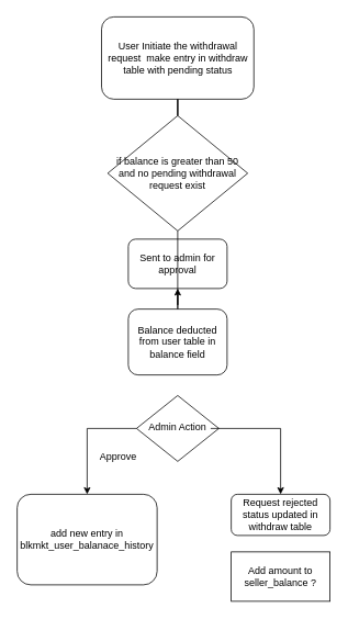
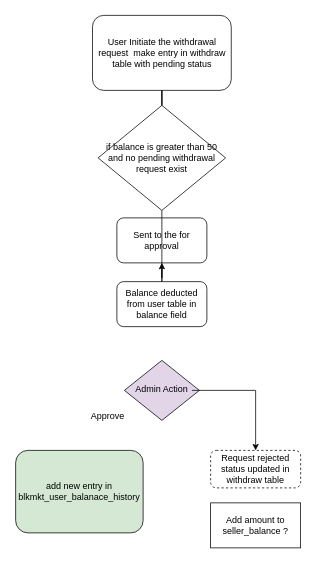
  <mxCell id="0" />
  <mxCell id="1" parent="0" />
- <mxCell id="2" value="&lt;div&gt;Admin Action&lt;/div&gt;" style="rhombus;whiteSpace=wrap;html=1;shadow=0;fontFamily=Helvetica;fontSize=12;align=center;strokeWidth=1;spacing=6;spacingTop=-4;" parent="1" vertex="1"><mxGeometry x="165" y="480" width="100" height="80" as="geometry" /></mxCell>
+ <mxCell id="2" value="&lt;div&gt;Admin Action&lt;/div&gt;" style="rhombus;whiteSpace=wrap;html=1;shadow=0;fontFamily=Helvetica;fontSize=12;align=center;strokeWidth=1;spacing=6;spacingTop=-4;fillColor=#e1d5e7;" parent="1" vertex="1"><mxGeometry x="165" y="480" width="100" height="80" as="geometry" /></mxCell>
  <mxCell id="3" value="" style="edgeStyle=orthogonalEdgeStyle;rounded=0;orthogonalLoop=1;jettySize=auto;html=1;startArrow=none;" parent="1" source="14" target="13" edge="1"><mxGeometry relative="1" as="geometry"><mxPoint x="270" y="150" as="targetPoint" /></mxGeometry></mxCell>
  <mxCell id="4" value="User Initiate the withdrawal request&amp;nbsp; make entry in withdraw table with pending status" style="whiteSpace=wrap;html=1;rounded=1;shadow=0;strokeWidth=1;glass=0;" parent="1" vertex="1"><mxGeometry x="122.5" y="20" width="185" height="100" as="geometry" /></mxCell>
- <mxCell id="5" value="add new entry in blkmkt_user_balanace_history" style="whiteSpace=wrap;html=1;rounded=1;shadow=0;strokeWidth=1;glass=0;" parent="1" vertex="1"><mxGeometry x="20" y="600" width="170" height="110" as="geometry" /></mxCell>
- <mxCell id="6" value="" style="endArrow=classic;html=1;rounded=0;exitX=0;exitY=0.5;exitDx=0;exitDy=0;" parent="1" source="2" target="5" edge="1"><mxGeometry width="50" height="50" relative="1" as="geometry"><mxPoint x="120" y="580" as="sourcePoint" /><mxPoint x="170" y="530" as="targetPoint" /><Array as="points"><mxPoint x="105" y="520" /></Array></mxGeometry></mxCell>
+ <mxCell id="5" value="add new entry in blkmkt_user_balanace_history" style="whiteSpace=wrap;html=1;rounded=1;shadow=0;strokeWidth=1;glass=0;fillColor=#d5e8d4;" parent="1" vertex="1"><mxGeometry x="20" y="600" width="170" height="110" as="geometry" /></mxCell>
  <mxCell id="7" value="Approve" style="text;html=1;strokeColor=none;fillColor=none;align=center;verticalAlign=middle;whiteSpace=wrap;rounded=0;" parent="1" vertex="1"><mxGeometry x="112.5" y="540" width="60" height="30" as="geometry" /></mxCell>
- <mxCell id="8" value="Request rejected status updated in withdraw table" style="whiteSpace=wrap;html=1;rounded=1;shadow=0;strokeWidth=1;glass=0;" parent="1" vertex="1"><mxGeometry x="280" y="600" width="120" height="50" as="geometry" /></mxCell>
+ <mxCell id="8" value="Request rejected status updated in withdraw table" style="whiteSpace=wrap;html=1;rounded=1;shadow=0;strokeWidth=1;glass=0;dashed=1;" parent="1" vertex="1"><mxGeometry x="280" y="600" width="120" height="50" as="geometry" /></mxCell>
  <mxCell id="9" value="" style="endArrow=classic;html=1;rounded=0;entryX=0.5;entryY=0;entryDx=0;entryDy=0;" parent="1" target="8" edge="1"><mxGeometry width="50" height="50" relative="1" as="geometry"><mxPoint x="255" y="520" as="sourcePoint" /><mxPoint x="305" y="470" as="targetPoint" /><Array as="points"><mxPoint x="340" y="520" /></Array></mxGeometry></mxCell>
  <mxCell id="10" value="&lt;span&gt;if balance is greater than 50 and no pending withdrawal request exist&lt;/span&gt;" style="rhombus;whiteSpace=wrap;html=1;" parent="1" vertex="1"><mxGeometry x="130" y="140" width="170" height="140" as="geometry" /></mxCell>
  <mxCell id="11" value="" style="edgeStyle=orthogonalEdgeStyle;rounded=0;orthogonalLoop=1;jettySize=auto;html=1;entryX=0.5;entryY=0;entryDx=0;entryDy=0;endArrow=none;" parent="1" source="4" target="10" edge="1"><mxGeometry relative="1" as="geometry"><mxPoint x="215" y="120" as="sourcePoint" /><mxPoint x="215" y="240" as="targetPoint" /></mxGeometry></mxCell>
  <mxCell id="12" value="Yes" style="text;html=1;strokeColor=none;fillColor=none;align=center;verticalAlign=middle;whiteSpace=wrap;rounded=0;" parent="1" vertex="1"><mxGeometry x="205" y="290" width="60" height="30" as="geometry" /></mxCell>
- <mxCell id="13" value="Sent to admin for approval" style="rounded=1;whiteSpace=wrap;html=1;" parent="1" vertex="1"><mxGeometry x="155" y="290" width="120" height="60" as="geometry" /></mxCell>
- <mxCell id="14" value="&lt;span style=&quot;font-family: &amp;#34;helvetica&amp;#34;&quot;&gt;Balance deducted from user table in balance field&lt;br&gt;&lt;/span&gt;" style="rounded=1;whiteSpace=wrap;html=1;" vertex="1" parent="1"><mxGeometry x="155" y="375" width="120" height="80" as="geometry" /></mxCell>
+ <mxCell id="13" value="Sent to the for approval" style="rounded=1;whiteSpace=wrap;html=1;" parent="1" vertex="1"><mxGeometry x="155" y="290" width="120" height="60" as="geometry" /></mxCell>
+ <mxCell id="14" value="&lt;span style=&quot;font-family: &amp;#34;helvetica&amp;#34;&quot;&gt;Balance deducted from user table in balance field&lt;br&gt;&lt;/span&gt;" style="rounded=1;whiteSpace=wrap;html=1;" vertex="1" parent="1"><mxGeometry x="155" y="375" width="120" height="60" as="geometry" /></mxCell>
  <mxCell id="15" value="" style="edgeStyle=orthogonalEdgeStyle;rounded=0;orthogonalLoop=1;jettySize=auto;html=1;entryX=0.5;entryY=0;entryDx=0;entryDy=0;startArrow=none;endArrow=none;" edge="1" parent="1" source="10" target="14"><mxGeometry relative="1" as="geometry"><mxPoint x="215" y="480" as="targetPoint" /><mxPoint x="215" y="280" as="sourcePoint" /></mxGeometry></mxCell>
  <mxCell id="16" value="Add amount to seller_balance ?&lt;br&gt;" style="whiteSpace=wrap;html=1;shadow=0;strokeWidth=1;glass=0;rounded=0;" vertex="1" parent="1"><mxGeometry x="280" y="670" width="120" height="60" as="geometry" /></mxCell>
